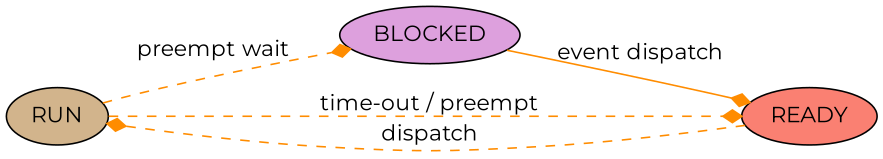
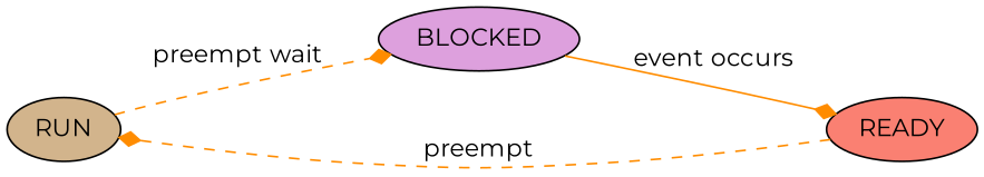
  digraph {
    fontname=Montserrat
    rankdir=LR
    node [fontname=Montserrat style=filled]
    edge [arrowhead=diamond color=darkorange fontname=Montserrat style=dashed]
    RUN [fillcolor=tan]
    BLOCKED [fillcolor=plum]
    READY [fillcolor=salmon]
    RUN -> BLOCKED [label="preempt wait"]
-   RUN -> READY [label="time-out / preempt"]
-   BLOCKED -> READY [label="event dispatch" style=solid]
-   READY -> RUN [label=dispatch]
+   BLOCKED -> READY [label="event occurs" style=solid]
+   READY -> RUN [label=preempt]
  }
